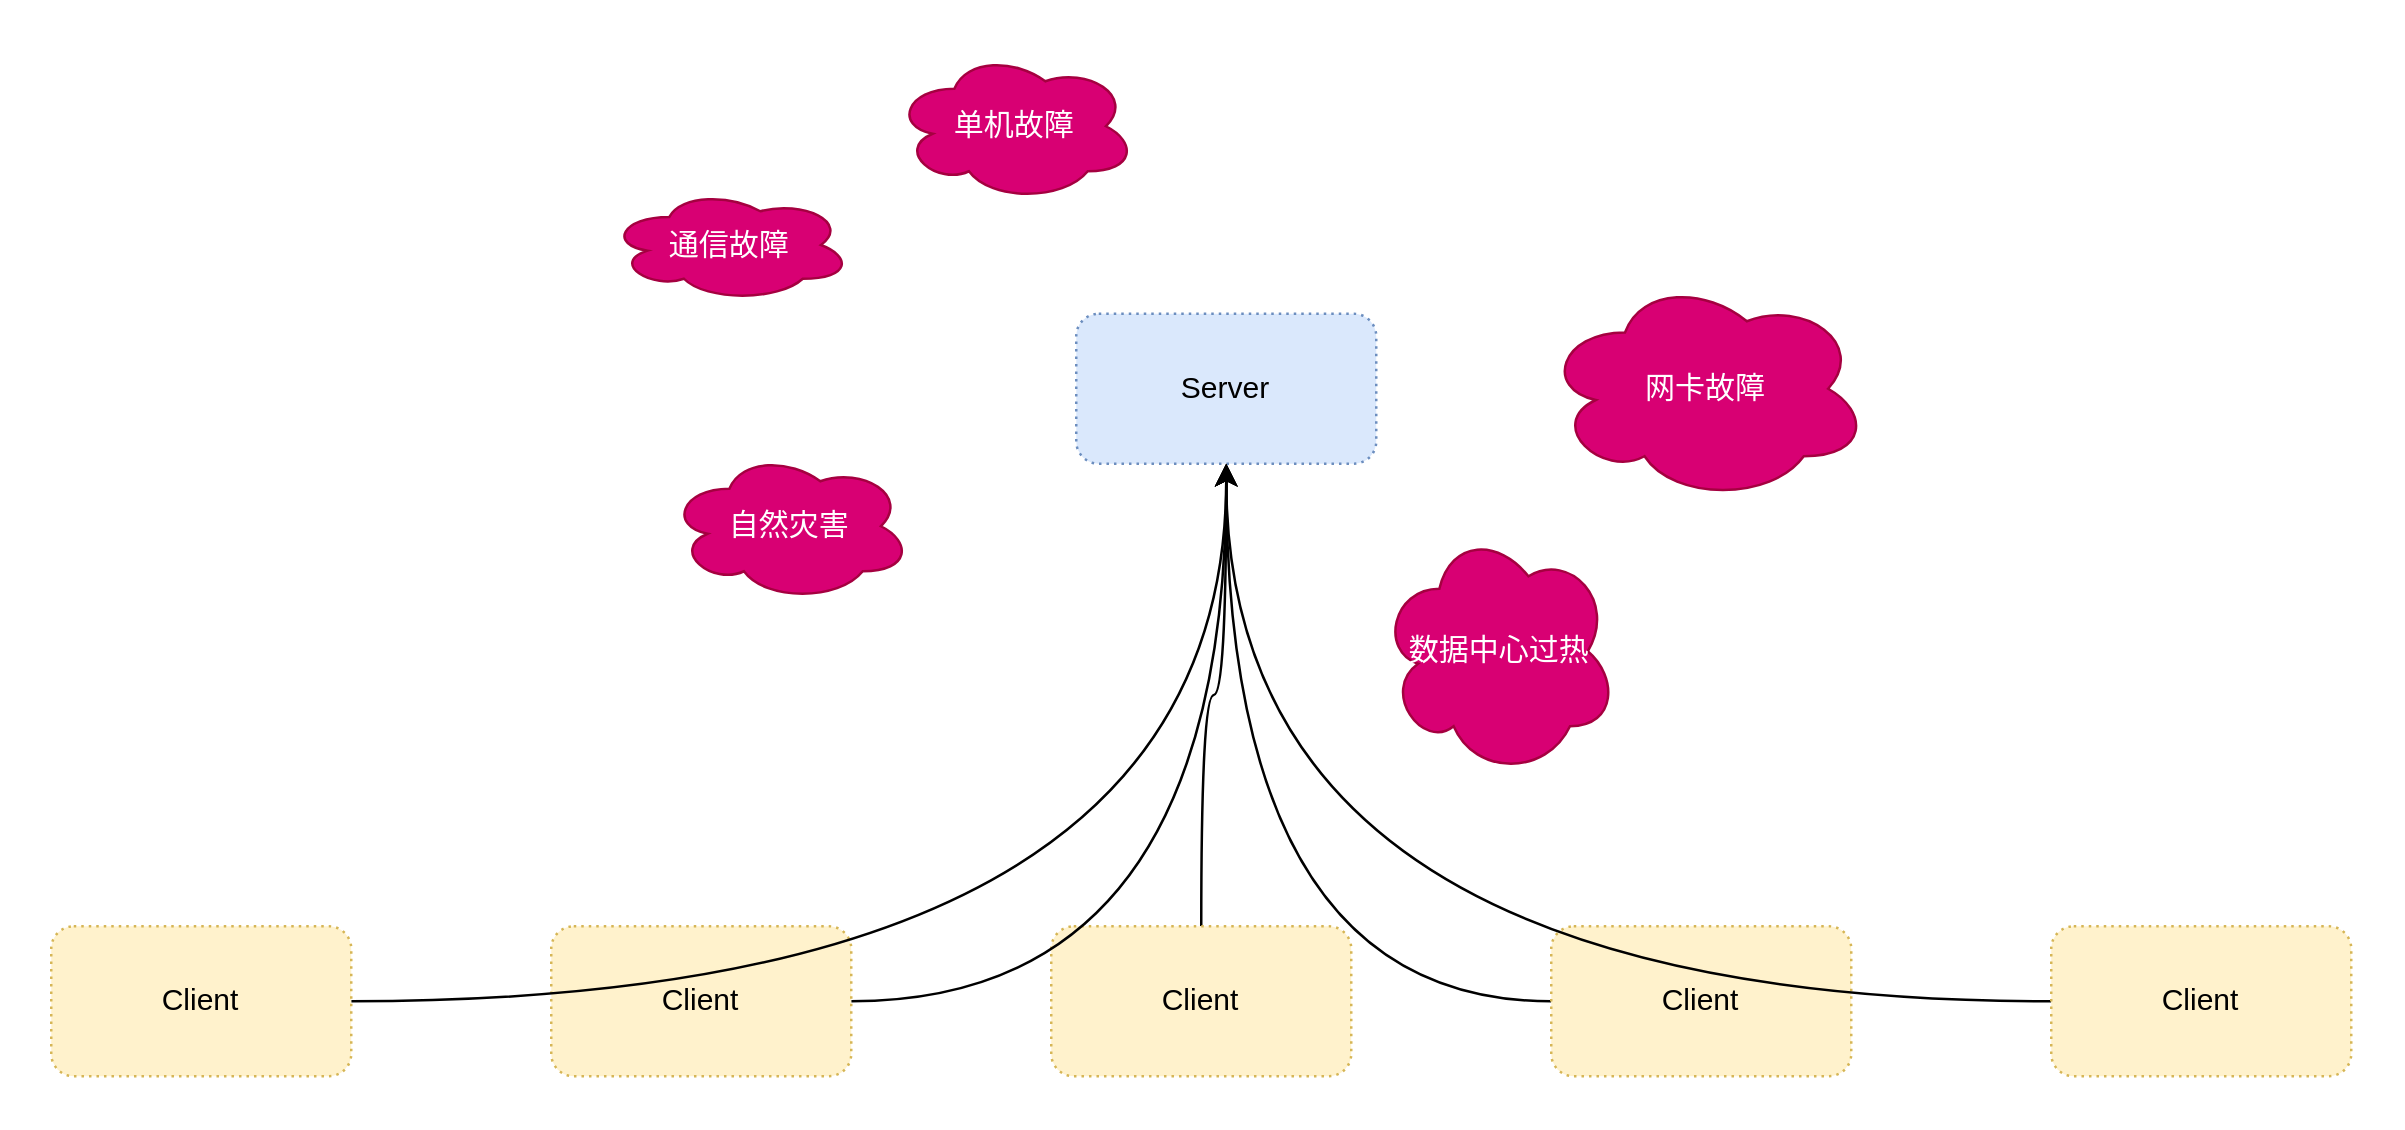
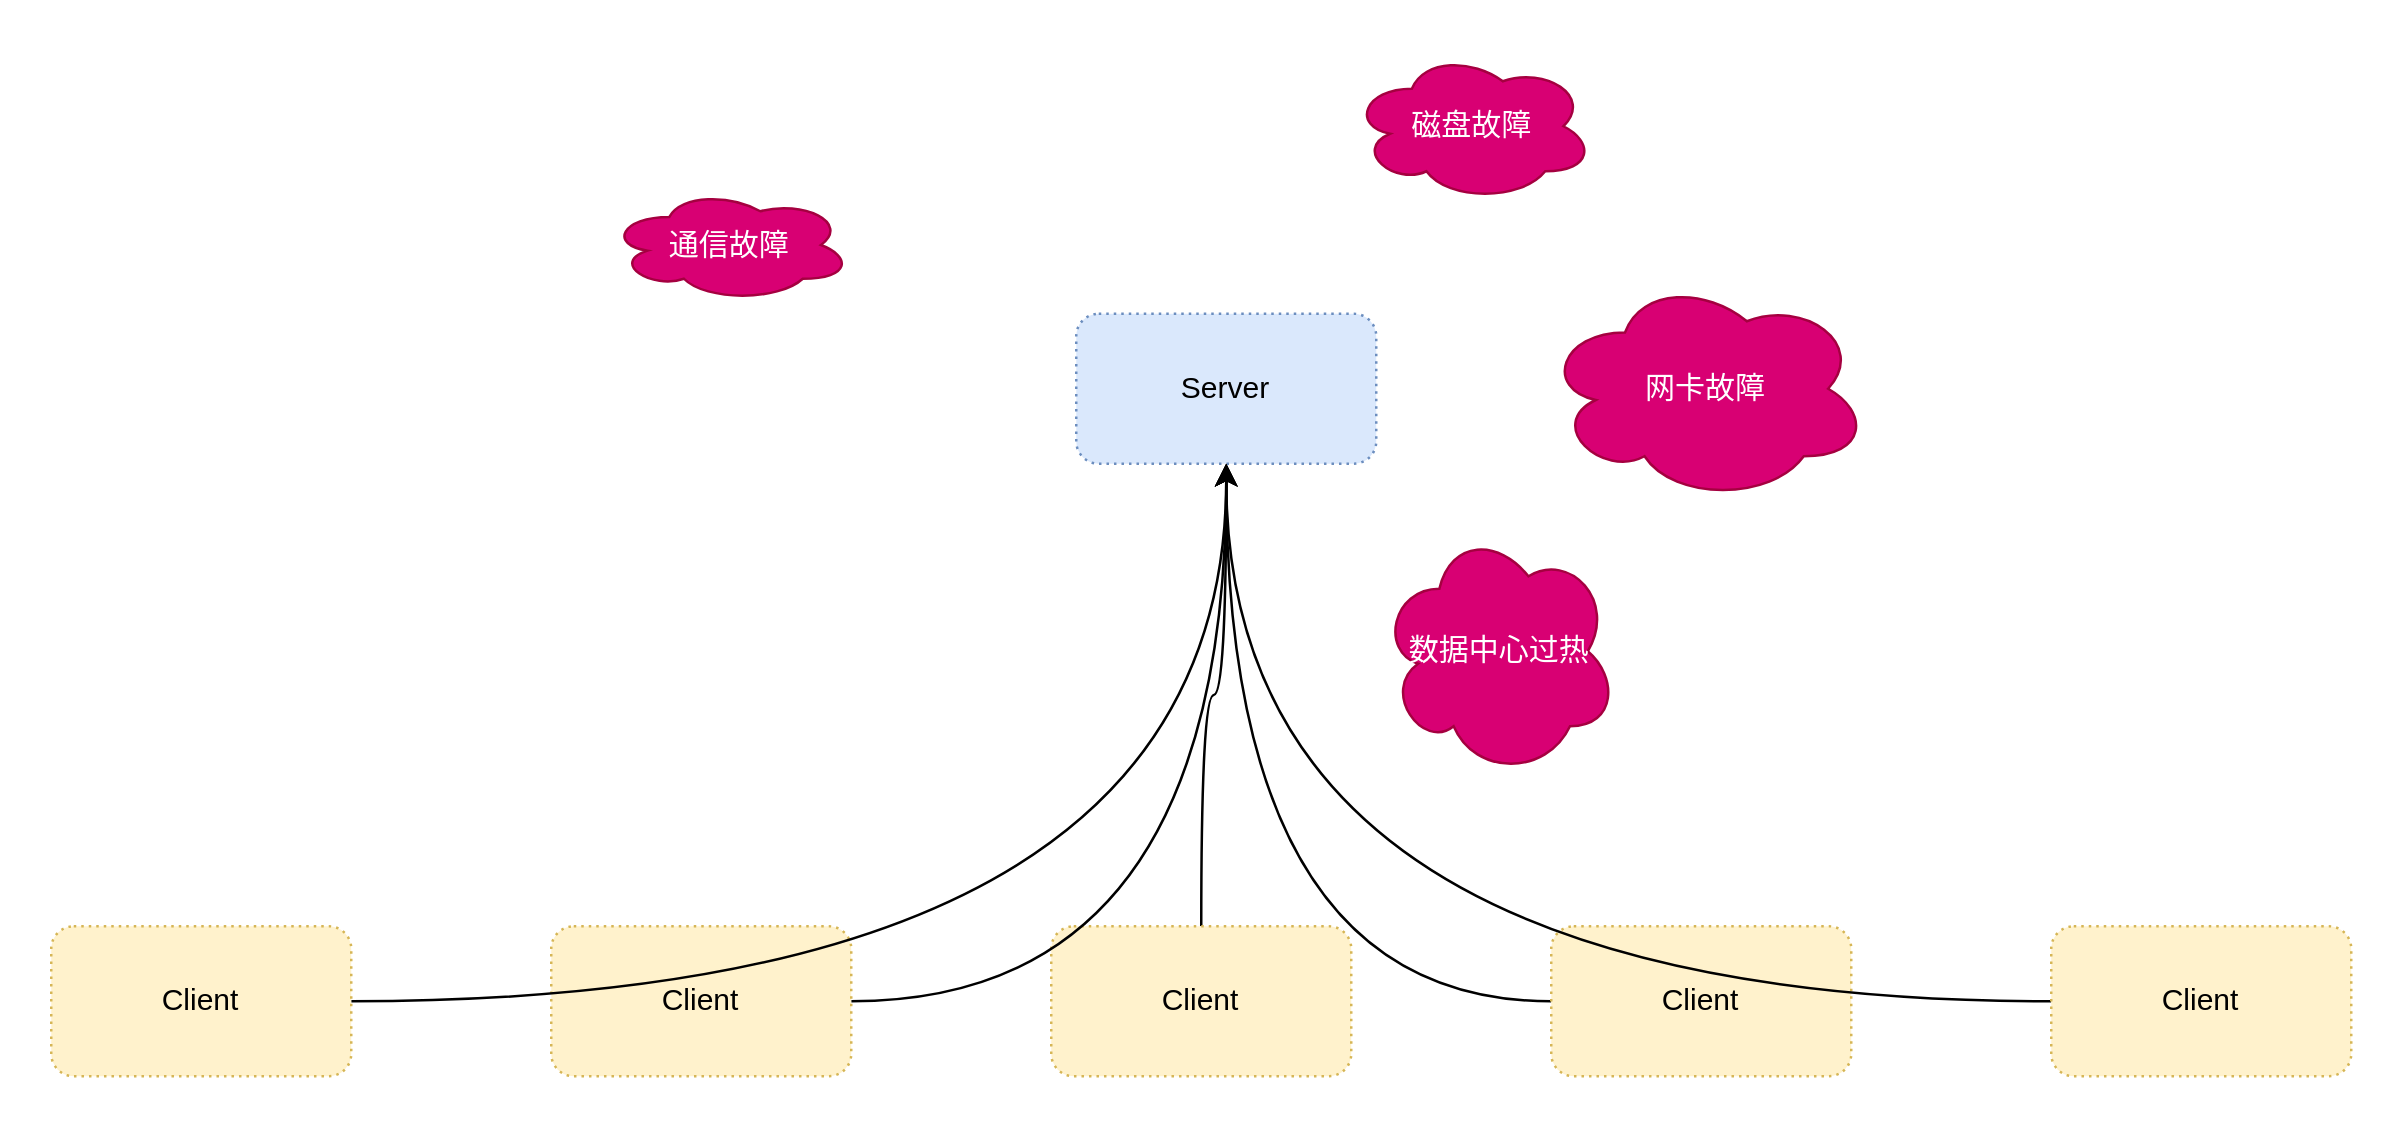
  <mxCell id="0" />
  <mxCell id="1" parent="0" />
  <mxCell id="2" value="Server" style="rounded=1;whiteSpace=wrap;html=1;dashed=1;dashPattern=1 2;strokeColor=#6c8ebf;fillColor=#dae8fc;" parent="1" vertex="1"><mxGeometry x="430" y="125" width="120" height="60" as="geometry" /></mxCell>
  <mxCell id="3" style="edgeStyle=orthogonalEdgeStyle;curved=1;rounded=0;orthogonalLoop=1;jettySize=auto;html=1;entryX=0.5;entryY=1;entryDx=0;entryDy=0;" parent="1" source="4" target="2" edge="1"><mxGeometry relative="1" as="geometry" /></mxCell>
  <mxCell id="4" value="Client" style="rounded=1;whiteSpace=wrap;html=1;dashed=1;dashPattern=1 2;strokeColor=#d6b656;fillColor=#fff2cc;" parent="1" vertex="1"><mxGeometry x="420" y="370" width="120" height="60" as="geometry" /></mxCell>
  <mxCell id="5" style="edgeStyle=orthogonalEdgeStyle;curved=1;rounded=0;orthogonalLoop=1;jettySize=auto;html=1;" parent="1" source="6" target="2" edge="1"><mxGeometry relative="1" as="geometry" /></mxCell>
  <mxCell id="6" value="Client" style="rounded=1;whiteSpace=wrap;html=1;dashed=1;dashPattern=1 2;strokeColor=#d6b656;fillColor=#fff2cc;" parent="1" vertex="1"><mxGeometry x="620" y="370" width="120" height="60" as="geometry" /></mxCell>
  <mxCell id="7" style="edgeStyle=orthogonalEdgeStyle;curved=1;rounded=0;orthogonalLoop=1;jettySize=auto;html=1;entryX=0.5;entryY=1;entryDx=0;entryDy=0;" parent="1" source="8" target="2" edge="1"><mxGeometry relative="1" as="geometry" /></mxCell>
  <mxCell id="8" value="Client" style="rounded=1;whiteSpace=wrap;html=1;dashed=1;dashPattern=1 2;strokeColor=#d6b656;fillColor=#fff2cc;" parent="1" vertex="1"><mxGeometry x="820" y="370" width="120" height="60" as="geometry" /></mxCell>
  <mxCell id="9" style="edgeStyle=orthogonalEdgeStyle;curved=1;rounded=0;orthogonalLoop=1;jettySize=auto;html=1;entryX=0.5;entryY=1;entryDx=0;entryDy=0;" parent="1" source="10" target="2" edge="1"><mxGeometry relative="1" as="geometry" /></mxCell>
  <mxCell id="10" value="Client" style="rounded=1;whiteSpace=wrap;html=1;dashed=1;dashPattern=1 2;strokeColor=#d6b656;fillColor=#fff2cc;" parent="1" vertex="1"><mxGeometry x="220" y="370" width="120" height="60" as="geometry" /></mxCell>
  <mxCell id="11" style="edgeStyle=orthogonalEdgeStyle;curved=1;rounded=0;orthogonalLoop=1;jettySize=auto;html=1;" parent="1" source="12" target="2" edge="1"><mxGeometry relative="1" as="geometry" /></mxCell>
  <mxCell id="12" value="Client" style="rounded=1;whiteSpace=wrap;html=1;dashed=1;dashPattern=1 2;strokeColor=#d6b656;fillColor=#fff2cc;" parent="1" vertex="1"><mxGeometry x="20" y="370" width="120" height="60" as="geometry" /></mxCell>
  <mxCell id="13" value="通信故障" style="ellipse;shape=cloud;whiteSpace=wrap;html=1;fillColor=#d80073;strokeColor=#A50040;fontColor=#ffffff;" vertex="1" parent="1"><mxGeometry x="243" y="75" width="97" height="45" as="geometry" /></mxCell>
- <mxCell id="14" value="自然灾害" style="ellipse;shape=cloud;whiteSpace=wrap;html=1;fillColor=#d80073;strokeColor=#A50040;fontColor=#ffffff;" vertex="1" parent="1"><mxGeometry x="267" y="180" width="97" height="60" as="geometry" /></mxCell>
+ <mxCell id="15" value="磁盘故障" style="ellipse;shape=cloud;whiteSpace=wrap;html=1;fillColor=#d80073;strokeColor=#A50040;fontColor=#ffffff;" vertex="1" parent="1"><mxGeometry x="540" y="20" width="97" height="60" as="geometry" /></mxCell>
  <mxCell id="16" value="数据中心过热" style="ellipse;shape=cloud;whiteSpace=wrap;html=1;fillColor=#d80073;strokeColor=#A50040;fontColor=#ffffff;" vertex="1" parent="1"><mxGeometry x="551.5" y="210" width="95" height="100" as="geometry" /></mxCell>
- <mxCell id="17" value="单机故障&lt;br&gt;" style="ellipse;shape=cloud;whiteSpace=wrap;html=1;fillColor=#d80073;strokeColor=#A50040;fontColor=#ffffff;" vertex="1" parent="1"><mxGeometry x="357" y="20" width="97" height="60" as="geometry" /></mxCell>
  <mxCell id="18" value="网卡故障" style="ellipse;shape=cloud;whiteSpace=wrap;html=1;fillColor=#d80073;strokeColor=#A50040;fontColor=#ffffff;" vertex="1" parent="1"><mxGeometry x="617" y="110" width="130" height="90" as="geometry" /></mxCell>
